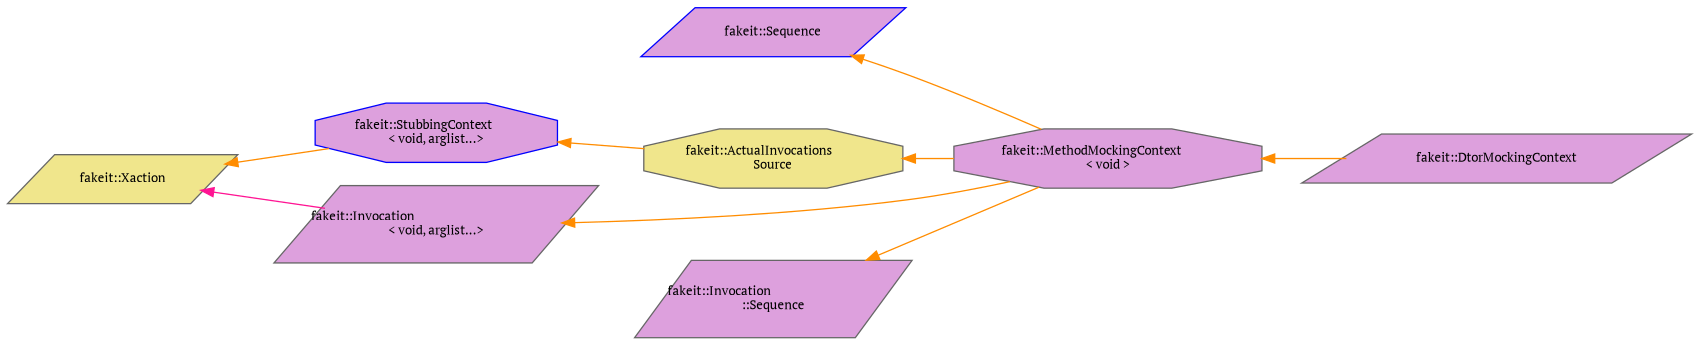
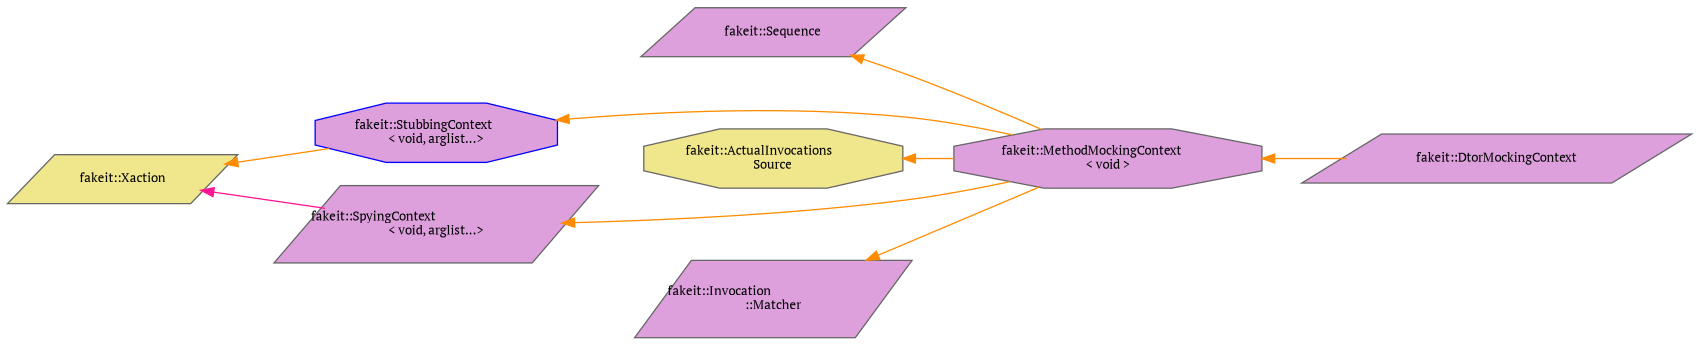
  digraph {
    fontname="PT Serif"
    rankdir=LR
    node [color=gray40 fillcolor=plum fontname="PT Serif" fontsize=10 shape=parallelogram style=filled]
    edge [color=darkorange dir=back fontname="PT Serif" fontsize=10 labelfontname=Helvetica labelfontsize=10 style=solid]
    n1 [fontcolor=black height=0.2 label="fakeit::DtorMockingContext" width=0.4]
    n2 [height=0.2 label="fakeit::MethodMockingContext\l\< void \>" shape=octagon width=0.4]
-   n3 [color=blue height=0.2 label="fakeit::Sequence" width=0.4]
+   n3 [height=0.2 label="fakeit::Sequence" width=0.4]
    n4 [fillcolor=khaki height=0.2 label="fakeit::ActualInvocations\lSource" shape=octagon width=0.4]
    n5 [color=blue height=0.2 label="fakeit::StubbingContext\l\< void, arglist...\>" shape=octagon width=0.4]
    n6 [fillcolor=khaki height=0.2 label="fakeit::Xaction" width=0.4]
-   n7 [height=0.2 label="fakeit::Invocation\l\< void, arglist...\>" width=0.4]
-   n8 [height=0.2 label="fakeit::Invocation\l::Sequence" width=0.4]
+   n7 [height=0.2 label="fakeit::SpyingContext\l\< void, arglist...\>" width=0.4]
+   n8 [height=0.2 label="fakeit::Invocation\l::Matcher" width=0.4]
    n2 -> n1
    n3 -> n2
    n4 -> n2
-   n5 -> n4
+   n5 -> n2
    n6 -> n5
    n6 -> n7 [color=deeppink]
    n7 -> n2
    n8 -> n2
  }
